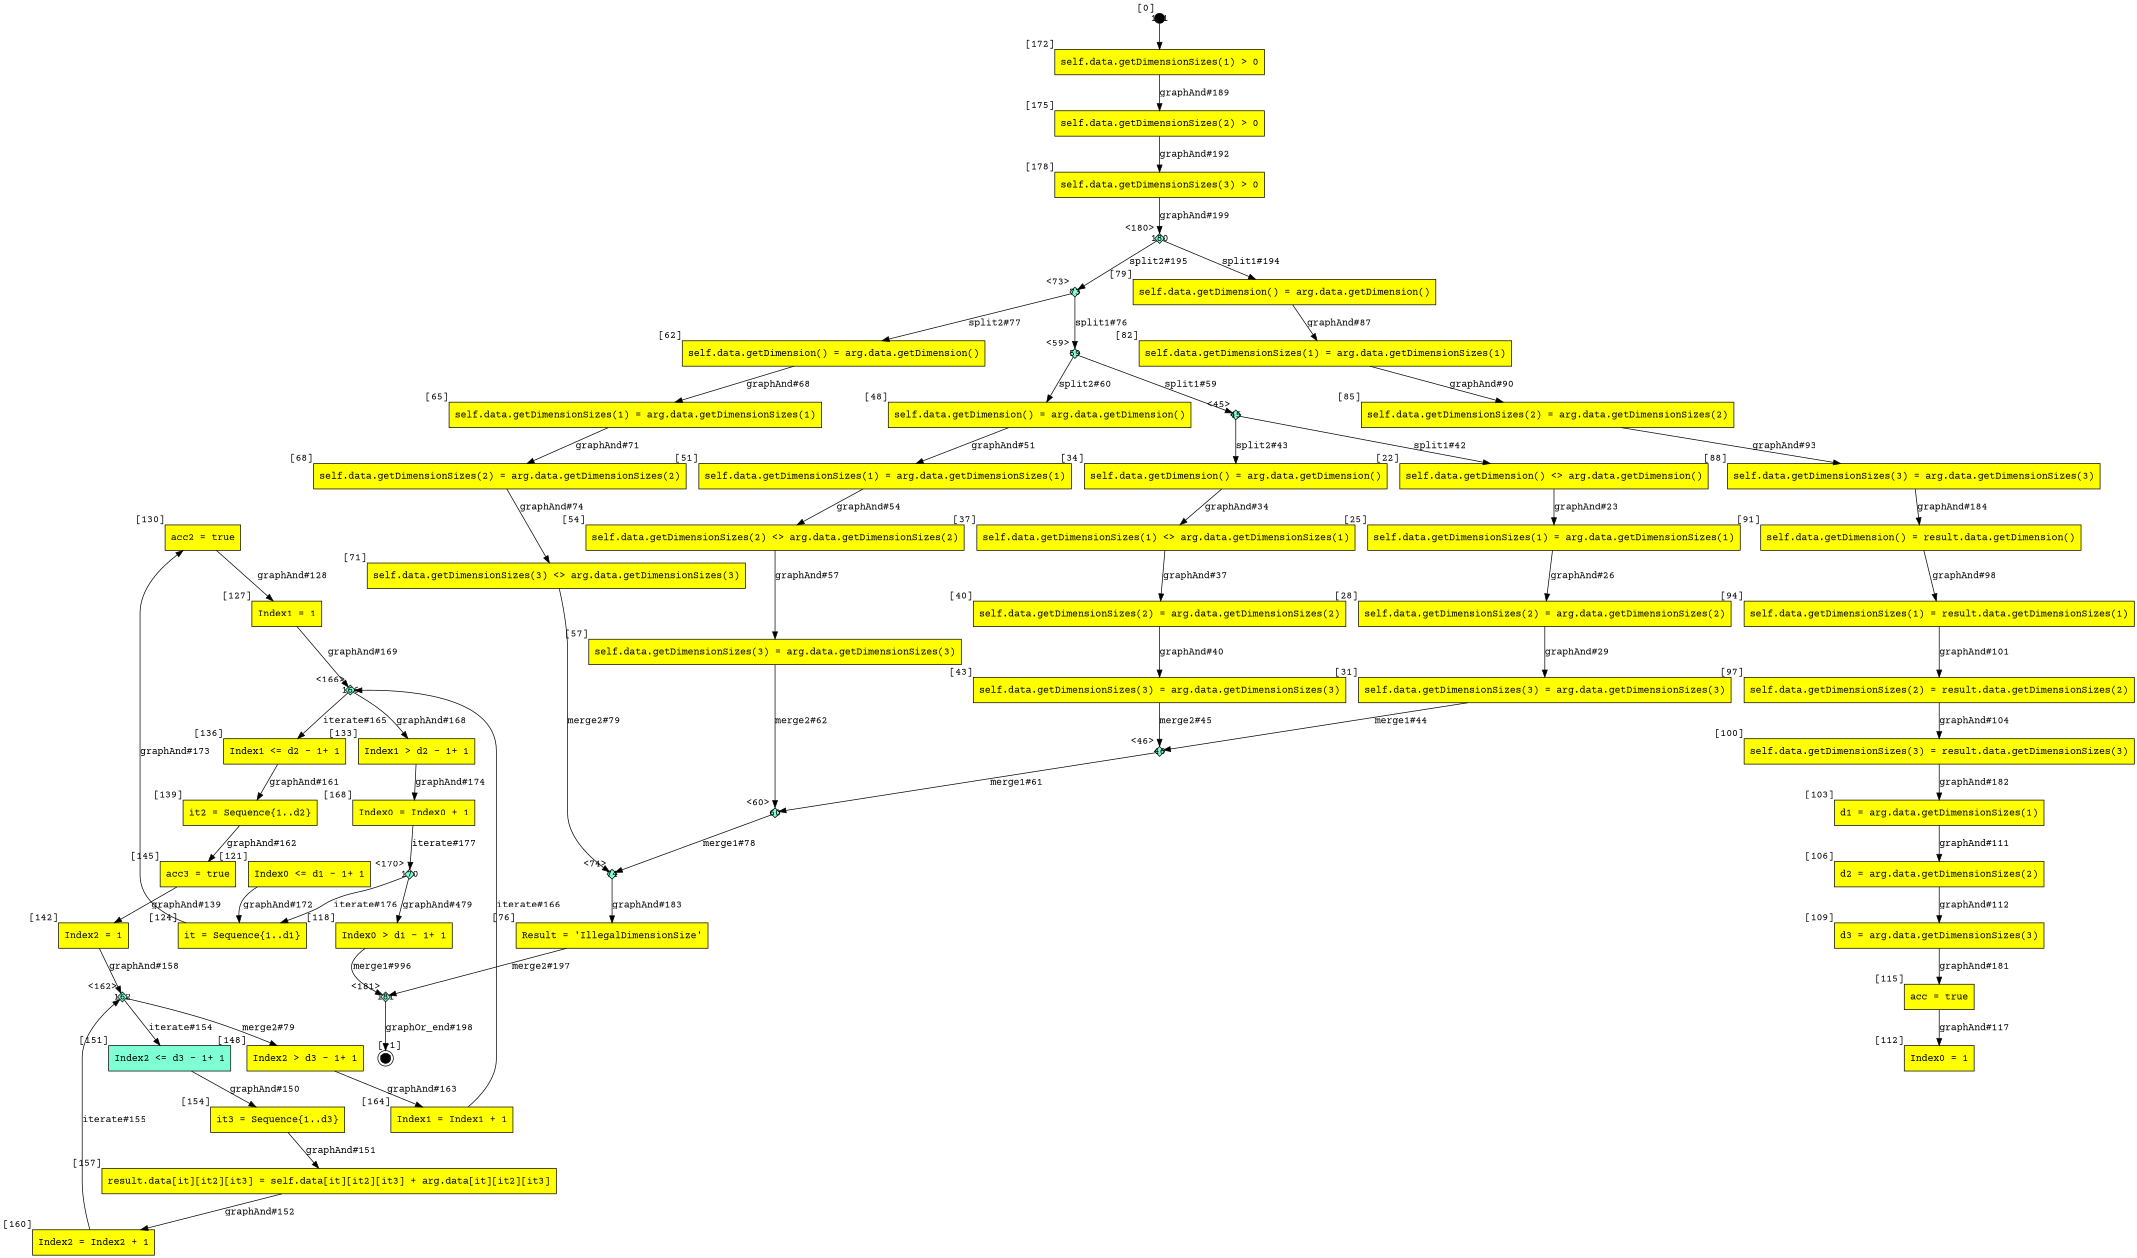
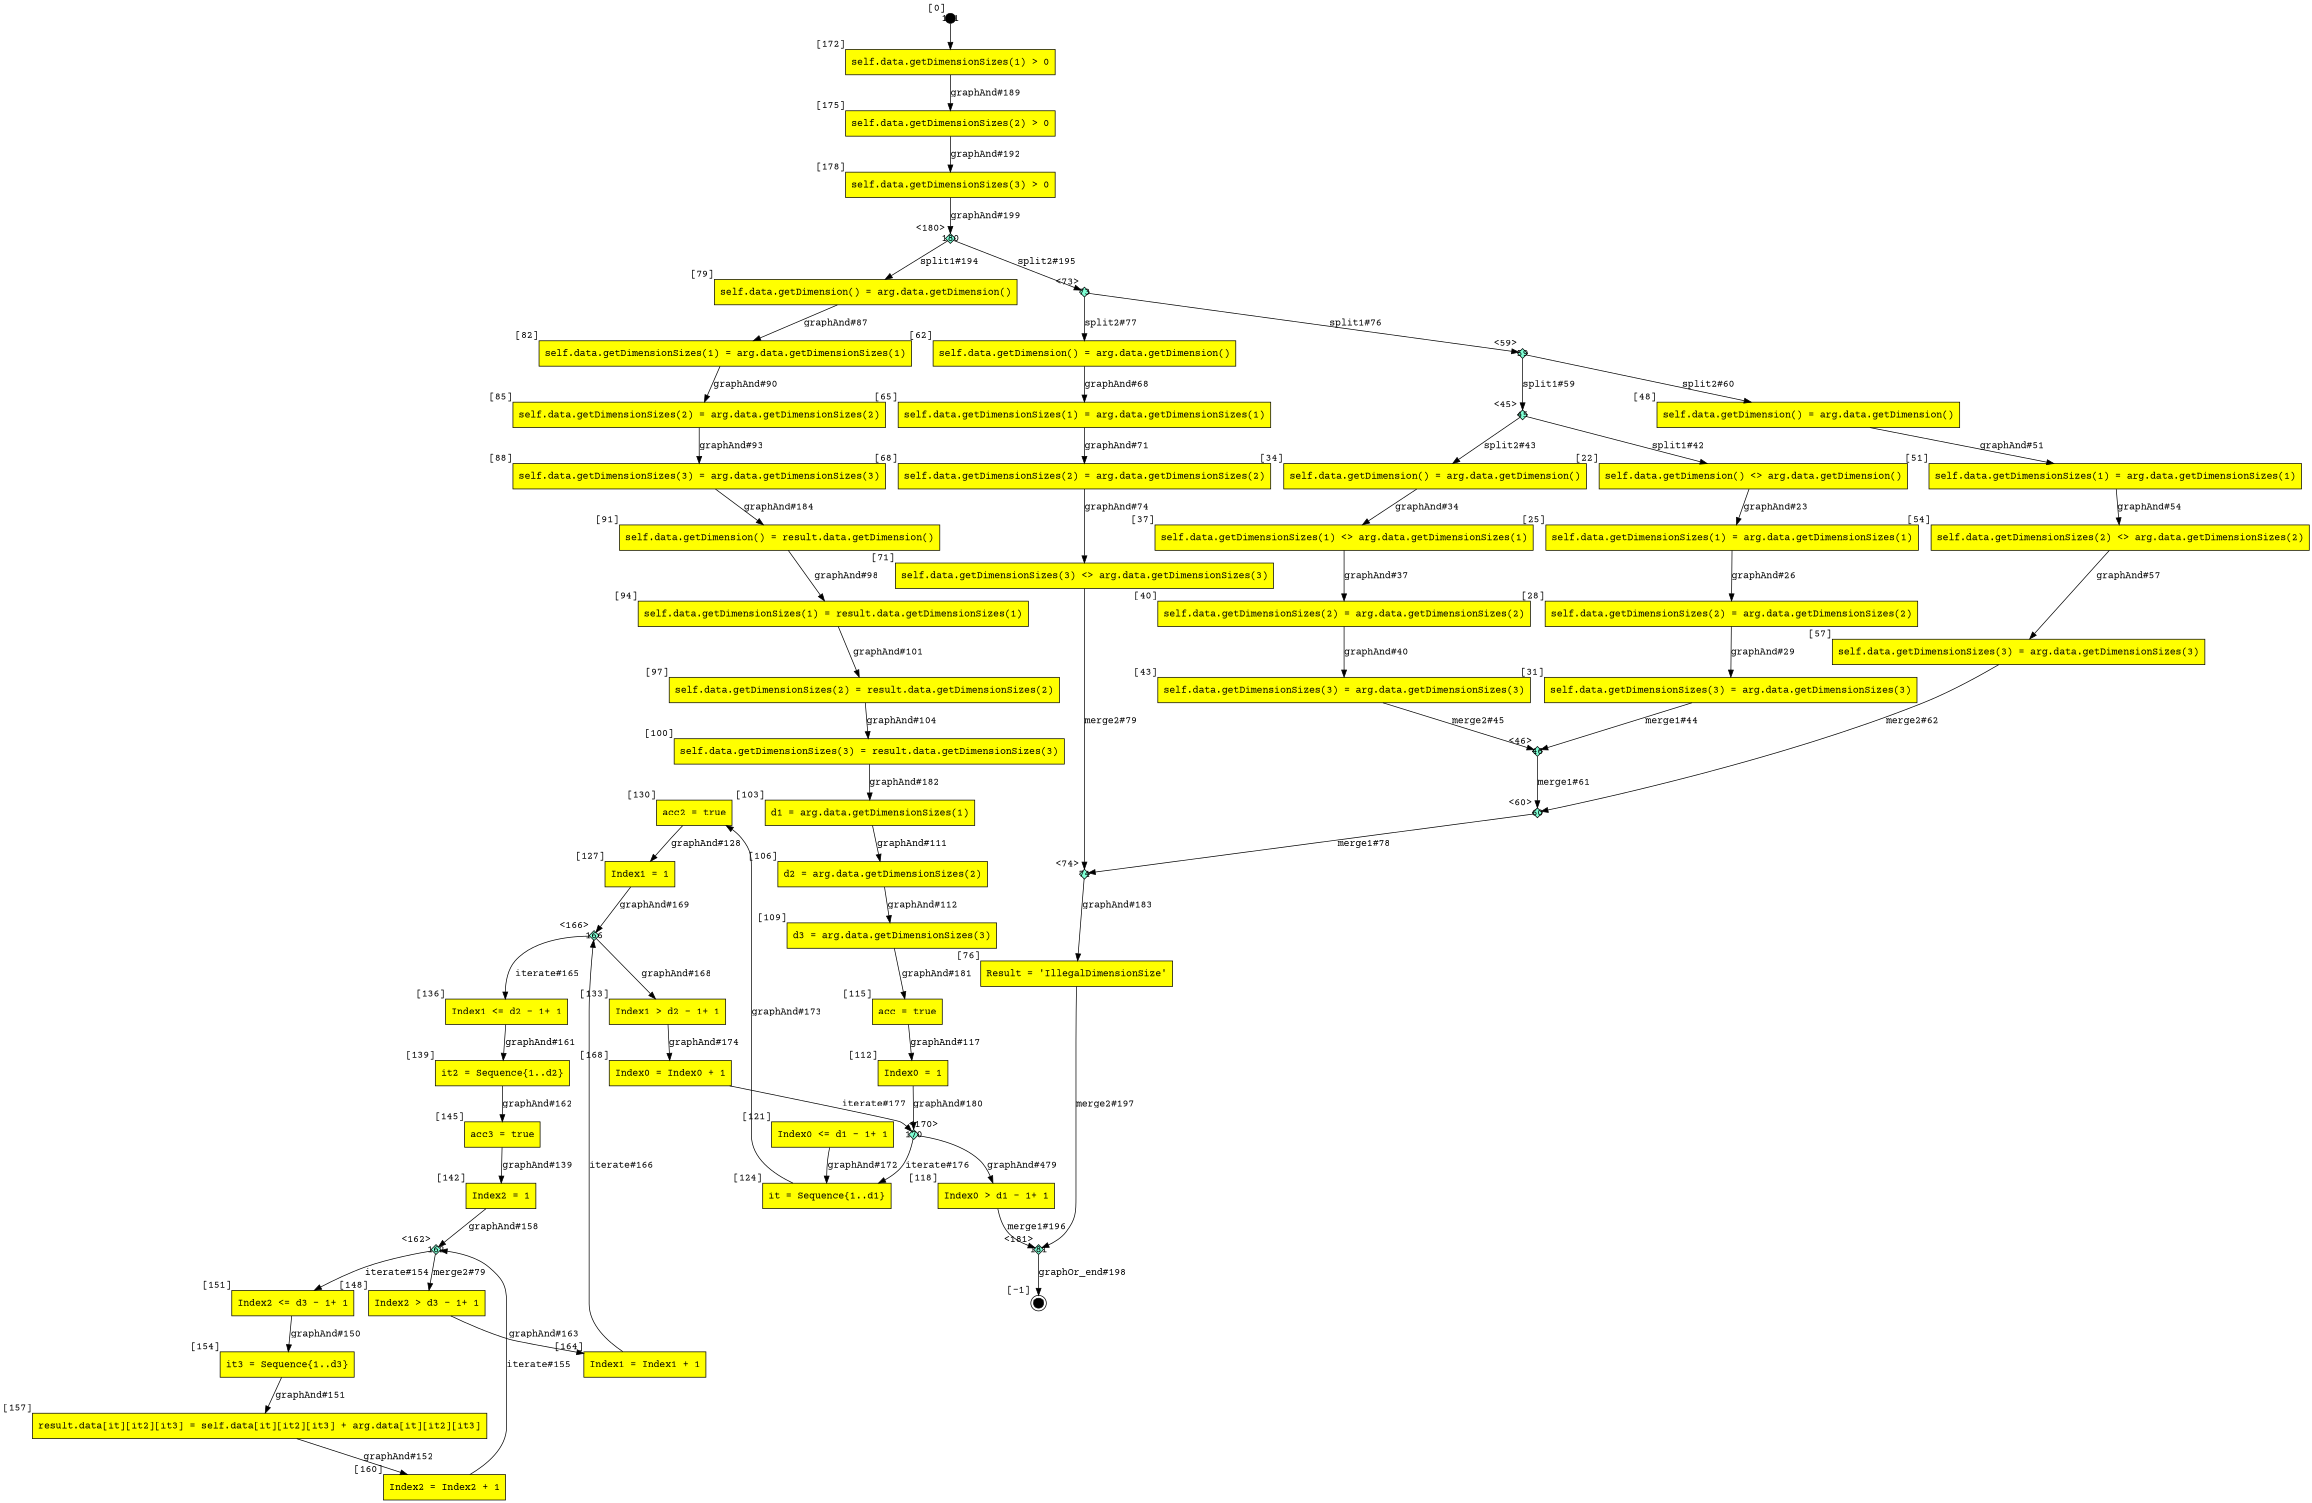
  digraph {
    fontname="Courier Prime"
    node [fillcolor=yellow fontname="Courier Prime" shape=box style=filled]
    edge [fontname="Courier Prime"]
    n1 [label="acc2 = true" xlabel="[130]"]
    n2 [label="Index1 = 1" xlabel="[127]"]
    166 [fillcolor=aquamarine fixedsize=true height=.2 shape=diamond width=.2 xlabel="<166>"]
    n4 [label="Index1 > d2 - 1+ 1" xlabel="[133]"]
    n5 [label="Index0 = Index0 + 1" xlabel="[168]"]
    170 [fillcolor=aquamarine fixedsize=true height=.2 shape=diamond width=.2 xlabel="<170>"]
    n7 [label="Index1 <= d2 - 1+ 1" xlabel="[136]"]
    n8 [label="it2 = Sequence{1..d2}" xlabel="[139]"]
    n9 [label="acc3 = true" xlabel="[145]"]
    n10 [label="Index2 = 1" xlabel="[142]"]
    162 [fillcolor=aquamarine fixedsize=true height=.2 shape=diamond width=.2 xlabel="<162>"]
    n12 [label="Index2 > d3 - 1+ 1" xlabel="[148]"]
-   n13 [fillcolor=aquamarine label="Index2 <= d3 - 1+ 1" xlabel="[151]"]
+   n13 [label="Index2 <= d3 - 1+ 1" xlabel="[151]"]
    n14 [label="Index1 = Index1 + 1" xlabel="[164]"]
    n15 [label="self.data.getDimension() <> arg.data.getDimension()" xlabel="[22]"]
    n16 [label="self.data.getDimensionSizes(1) = arg.data.getDimensionSizes(1)" xlabel="[25]"]
    n17 [label="self.data.getDimensionSizes(2) = arg.data.getDimensionSizes(2)" xlabel="[28]"]
    n18 [label="it3 = Sequence{1..d3}" xlabel="[154]"]
    n19 [label="result.data[it][it2][it3] = self.data[it][it2][it3] + arg.data[it][it2][it3]" xlabel="[157]"]
    n20 [label="self.data.getDimensionSizes(3) = arg.data.getDimensionSizes(3)" xlabel="[31]"]
    n21 [label="Index2 = Index2 + 1" xlabel="[160]"]
    46 [fillcolor=aquamarine fixedsize=true height=.2 shape=diamond width=.2 xlabel="<46>"]
    60 [fillcolor=aquamarine fixedsize=true height=.2 shape=diamond width=.2 xlabel="<60>"]
    n24 [label="self.data.getDimension() = arg.data.getDimension()" xlabel="[34]"]
    n25 [label="self.data.getDimensionSizes(1) <> arg.data.getDimensionSizes(1)" xlabel="[37]"]
    n26 [label="self.data.getDimensionSizes(2) = arg.data.getDimensionSizes(2)" xlabel="[40]"]
    n27 [label="self.data.getDimensionSizes(3) = arg.data.getDimensionSizes(3)" xlabel="[43]"]
    n28 [label="Index0 > d1 - 1+ 1" xlabel="[118]"]
    n29 [label="it = Sequence{1..d1}" xlabel="[124]"]
    181 [fillcolor=aquamarine fixedsize=true height=.2 shape=diamond width=.2 xlabel="<181>"]
    n31 [label="Index0 <= d1 - 1+ 1" xlabel="[121]"]
    171 [fillcolor=black fixedsize=true height=.2 shape=circle width=.2 xlabel="[0]"]
    n33 [label="self.data.getDimensionSizes(1) > 0" xlabel="[172]"]
    n34 [label="self.data.getDimensionSizes(2) > 0" xlabel="[175]"]
    n35 [label="self.data.getDimensionSizes(3) > 0" xlabel="[178]"]
    45 [fillcolor=aquamarine fixedsize=true height=.2 shape=diamond width=.2 xlabel="<45>"]
    74 [fillcolor=aquamarine fixedsize=true height=.2 shape=diamond width=.2 xlabel="<74>"]
    180 [fillcolor=aquamarine fixedsize=true height=.2 shape=diamond width=.2 xlabel="<180>"]
    n39 [label="self.data.getDimension() = arg.data.getDimension()" xlabel="[48]"]
    n40 [label="self.data.getDimensionSizes(1) = arg.data.getDimensionSizes(1)" xlabel="[51]"]
    n41 [label="self.data.getDimensionSizes(2) <> arg.data.getDimensionSizes(2)" xlabel="[54]"]
    73 [fillcolor=aquamarine fixedsize=true height=.2 shape=diamond width=.2 xlabel="<73>"]
    n43 [label="self.data.getDimension() = arg.data.getDimension()" xlabel="[79]"]
    n44 [label="self.data.getDimensionSizes(3) = arg.data.getDimensionSizes(3)" xlabel="[57]"]
    59 [fillcolor=aquamarine fixedsize=true height=.2 shape=diamond width=.2 xlabel="<59>"]
    n46 [label="self.data.getDimension() = arg.data.getDimension()" xlabel="[62]"]
    n47 [label="self.data.getDimensionSizes(1) = arg.data.getDimensionSizes(1)" xlabel="[82]"]
    77 [fillcolor=black fixedsize=true height=.2 shape=doublecircle width=.2 xlabel="[-1]"]
    n49 [label="Result = 'IllegalDimensionSize'" xlabel="[76]"]
    n50 [label="self.data.getDimensionSizes(1) = arg.data.getDimensionSizes(1)" xlabel="[65]"]
    n51 [label="self.data.getDimensionSizes(2) = arg.data.getDimensionSizes(2)" xlabel="[68]"]
    n52 [label="self.data.getDimensionSizes(3) <> arg.data.getDimensionSizes(3)" xlabel="[71]"]
    n53 [label="self.data.getDimensionSizes(2) = arg.data.getDimensionSizes(2)" xlabel="[85]"]
    n54 [label="self.data.getDimensionSizes(3) = arg.data.getDimensionSizes(3)" xlabel="[88]"]
    n55 [label="self.data.getDimension() = result.data.getDimension()" xlabel="[91]"]
    n56 [label="self.data.getDimensionSizes(1) = result.data.getDimensionSizes(1)" xlabel="[94]"]
    n57 [label="self.data.getDimensionSizes(2) = result.data.getDimensionSizes(2)" xlabel="[97]"]
    n58 [label="self.data.getDimensionSizes(3) = result.data.getDimensionSizes(3)" xlabel="[100]"]
    n59 [label="d1 = arg.data.getDimensionSizes(1)" xlabel="[103]"]
    n60 [label="d2 = arg.data.getDimensionSizes(2)" xlabel="[106]"]
    n61 [label="d3 = arg.data.getDimensionSizes(3)" xlabel="[109]"]
    n62 [label="acc = true" xlabel="[115]"]
    n63 [label="Index0 = 1" xlabel="[112]"]
    n1 -> n2 [label="graphAnd#128"]
    n2 -> 166 [label="graphAnd#169"]
    166 -> n4 [label="graphAnd#168"]
    166 -> n7 [label="iterate#165"]
    n4 -> n5 [label="graphAnd#174"]
    n5 -> 170 [label="iterate#177"]
    170 -> n28 [label="graphAnd#479"]
    170 -> n29 [label="iterate#176"]
    n7 -> n8 [label="graphAnd#161"]
    n8 -> n9 [label="graphAnd#162"]
    n9 -> n10 [label="graphAnd#139"]
    n10 -> 162 [label="graphAnd#158"]
    162 -> n12 [label="merge2#79"]
    162 -> n13 [label="iterate#154"]
    n12 -> n14 [label="graphAnd#163"]
    n13 -> n18 [label="graphAnd#150"]
    n14 -> 166 [label="iterate#166"]
    n15 -> n16 [label="graphAnd#23"]
    n16 -> n17 [label="graphAnd#26"]
    n17 -> n20 [label="graphAnd#29"]
    n18 -> n19 [label="graphAnd#151"]
    n19 -> n21 [label="graphAnd#152"]
    n20 -> 46 [label="merge1#44"]
    n21 -> 162 [label="iterate#155"]
    46 -> 60 [label="merge1#61"]
    60 -> 74 [label="merge1#78"]
    n24 -> n25 [label="graphAnd#34"]
    n25 -> n26 [label="graphAnd#37"]
    n26 -> n27 [label="graphAnd#40"]
    n27 -> 46 [label="merge2#45"]
-   n28 -> 181 [label="merge1#996"]
+   n28 -> 181 [label="merge1#196"]
    n29 -> n1 [label="graphAnd#173"]
    181 -> 77 [label="graphOr_end#198"]
    n31 -> n29 [label="graphAnd#172"]
    171 -> n33
    n33 -> n34 [label="graphAnd#189"]
    n34 -> n35 [label="graphAnd#192"]
    n35 -> 180 [label="graphAnd#199"]
    45 -> n15 [label="split1#42"]
    45 -> n24 [label="split2#43"]
    74 -> n49 [label="graphAnd#183"]
    180 -> 73 [label="split2#195"]
    180 -> n43 [label="split1#194"]
    n39 -> n40 [label="graphAnd#51"]
    n40 -> n41 [label="graphAnd#54"]
    n41 -> n44 [label="graphAnd#57"]
    73 -> 59 [label="split1#76"]
    73 -> n46 [label="split2#77"]
    n43 -> n47 [label="graphAnd#87"]
    n44 -> 60 [label="merge2#62"]
    59 -> 45 [label="split1#59"]
    59 -> n39 [label="split2#60"]
    n46 -> n50 [label="graphAnd#68"]
    n47 -> n53 [label="graphAnd#90"]
    n49 -> 181 [label="merge2#197"]
    n50 -> n51 [label="graphAnd#71"]
    n51 -> n52 [label="graphAnd#74"]
    n52 -> 74 [label="merge2#79"]
    n53 -> n54 [label="graphAnd#93"]
    n54 -> n55 [label="graphAnd#184"]
    n55 -> n56 [label="graphAnd#98"]
    n56 -> n57 [label="graphAnd#101"]
    n57 -> n58 [label="graphAnd#104"]
    n58 -> n59 [label="graphAnd#182"]
    n59 -> n60 [label="graphAnd#111"]
    n60 -> n61 [label="graphAnd#112"]
    n61 -> n62 [label="graphAnd#181"]
    n62 -> n63 [label="graphAnd#117"]
+   n63 -> 170 [label="graphAnd#180"]
  }
